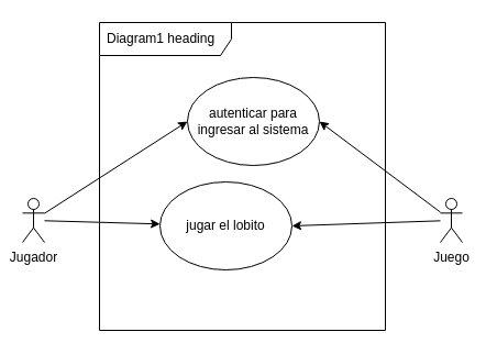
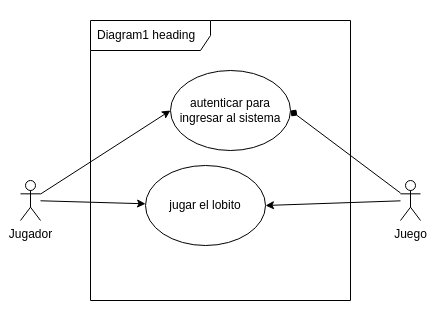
  <mxCell id="0" />
  <mxCell id="1" parent="0" />
  <mxCell id="2" style="edgeStyle=none;html=1;" parent="1" source="4" target="9" edge="1"><mxGeometry relative="1" as="geometry" /></mxCell>
  <mxCell id="3" style="edgeStyle=none;html=1;entryX=0;entryY=0.5;entryDx=0;entryDy=0;" parent="1" source="4" target="10" edge="1"><mxGeometry relative="1" as="geometry" /></mxCell>
  <mxCell id="4" value="Jugador" style="shape=umlActor;verticalLabelPosition=bottom;verticalAlign=top;html=1;" parent="1" vertex="1"><mxGeometry x="20" y="180" width="20" height="40" as="geometry" /></mxCell>
  <mxCell id="5" style="edgeStyle=none;html=1;entryX=1;entryY=0.5;entryDx=0;entryDy=0;" parent="1" source="7" target="9" edge="1"><mxGeometry relative="1" as="geometry" /></mxCell>
- <mxCell id="6" style="edgeStyle=none;html=1;entryX=1;entryY=0.5;entryDx=0;entryDy=0;" parent="1" source="7" target="10" edge="1"><mxGeometry relative="1" as="geometry" /></mxCell>
+ <mxCell id="6" style="edgeStyle=none;html=1;entryX=1;entryY=0.5;entryDx=0;entryDy=0;endArrow=diamond;" parent="1" source="7" target="10" edge="1"><mxGeometry relative="1" as="geometry" /></mxCell>
  <mxCell id="7" value="Juego" style="shape=umlActor;verticalLabelPosition=bottom;verticalAlign=top;html=1;" parent="1" vertex="1"><mxGeometry x="400" y="180" width="20" height="40" as="geometry" /></mxCell>
  <mxCell id="8" value="Diagram1 heading" style="shape=umlFrame;whiteSpace=wrap;html=1;width=120;height=30;boundedLbl=1;verticalAlign=middle;align=left;spacingLeft=5;" vertex="1" parent="1"><mxGeometry x="90" y="20" width="260" height="280" as="geometry" /></mxCell>
  <mxCell id="9" value="jugar el lobito" style="ellipse;whiteSpace=wrap;html=1;" parent="1" vertex="1"><mxGeometry x="145" y="165" width="120" height="80" as="geometry" /></mxCell>
  <mxCell id="10" value="autenticar para ingresar al sistema" style="ellipse;whiteSpace=wrap;html=1;" parent="1" vertex="1"><mxGeometry x="170" y="70" width="120" height="80" as="geometry" /></mxCell>
